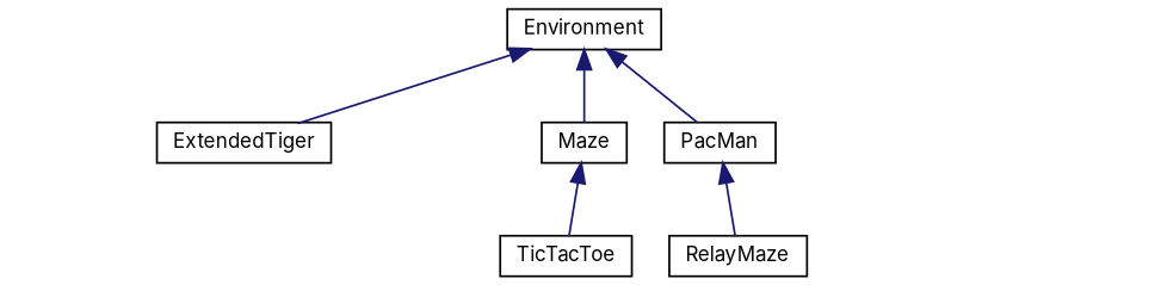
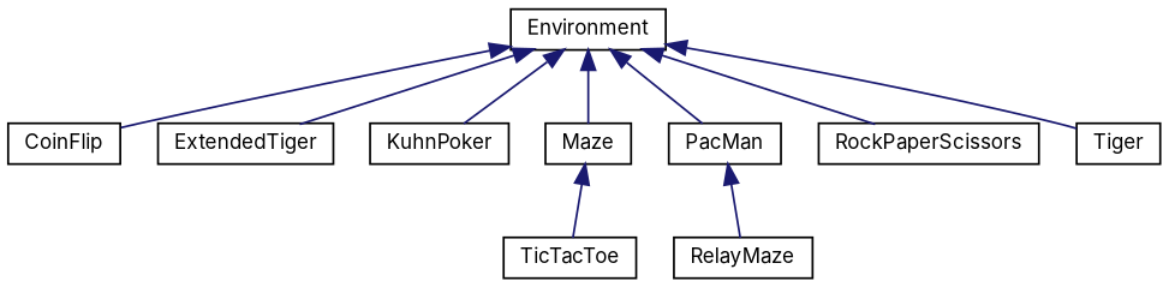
  digraph {
    fontname=Inter
    rankdir=TB
    node [color=black fillcolor=white fontname=Inter fontsize=10 shape=record style=filled]
    edge [color=midnightblue dir=back fontname=Inter fontsize=10 labelfontname=FreeSans labelfontsize=10 style=solid]
    n1 [height=0.2 label=Environment width=0.4]
+   n2 [height=0.2 label=CoinFlip width=0.4]
    n3 [height=0.2 label=ExtendedTiger width=0.4]
+   n4 [height=0.2 label=KuhnPoker width=0.4]
    n5 [height=0.2 label=Maze width=0.4]
    n6 [height=0.2 label=PacMan width=0.4]
+   n7 [height=0.2 label=RockPaperScissors width=0.4]
+   n8 [height=0.2 label=Tiger width=0.4]
    n9 [height=0.2 label=TicTacToe width=0.4]
    n10 [height=0.2 label=RelayMaze width=0.4]
+   n1 -> n2
    n1 -> n3
+   n1 -> n4
    n1 -> n5
    n1 -> n6
+   n1 -> n7
+   n1 -> n8
    n5 -> n9
    n6 -> n10
  }
